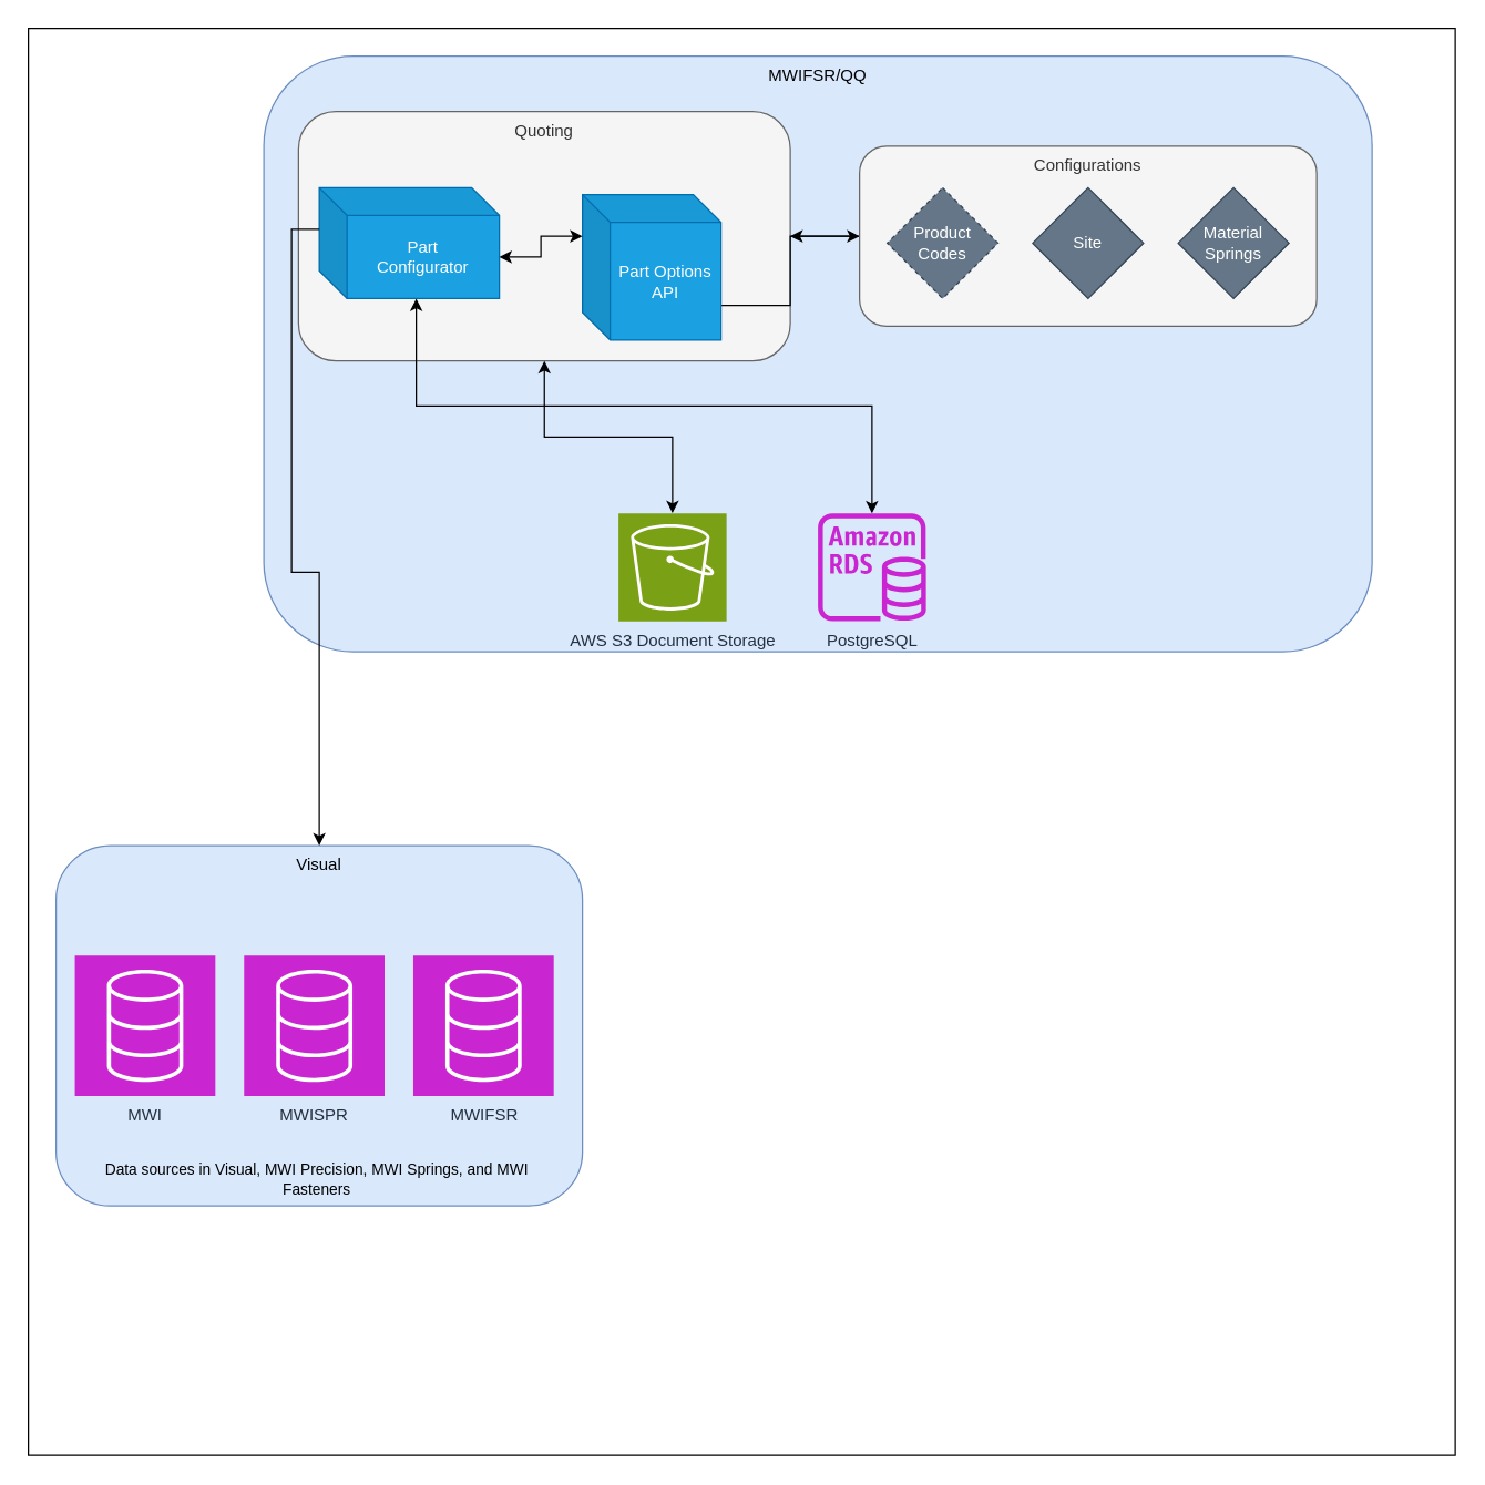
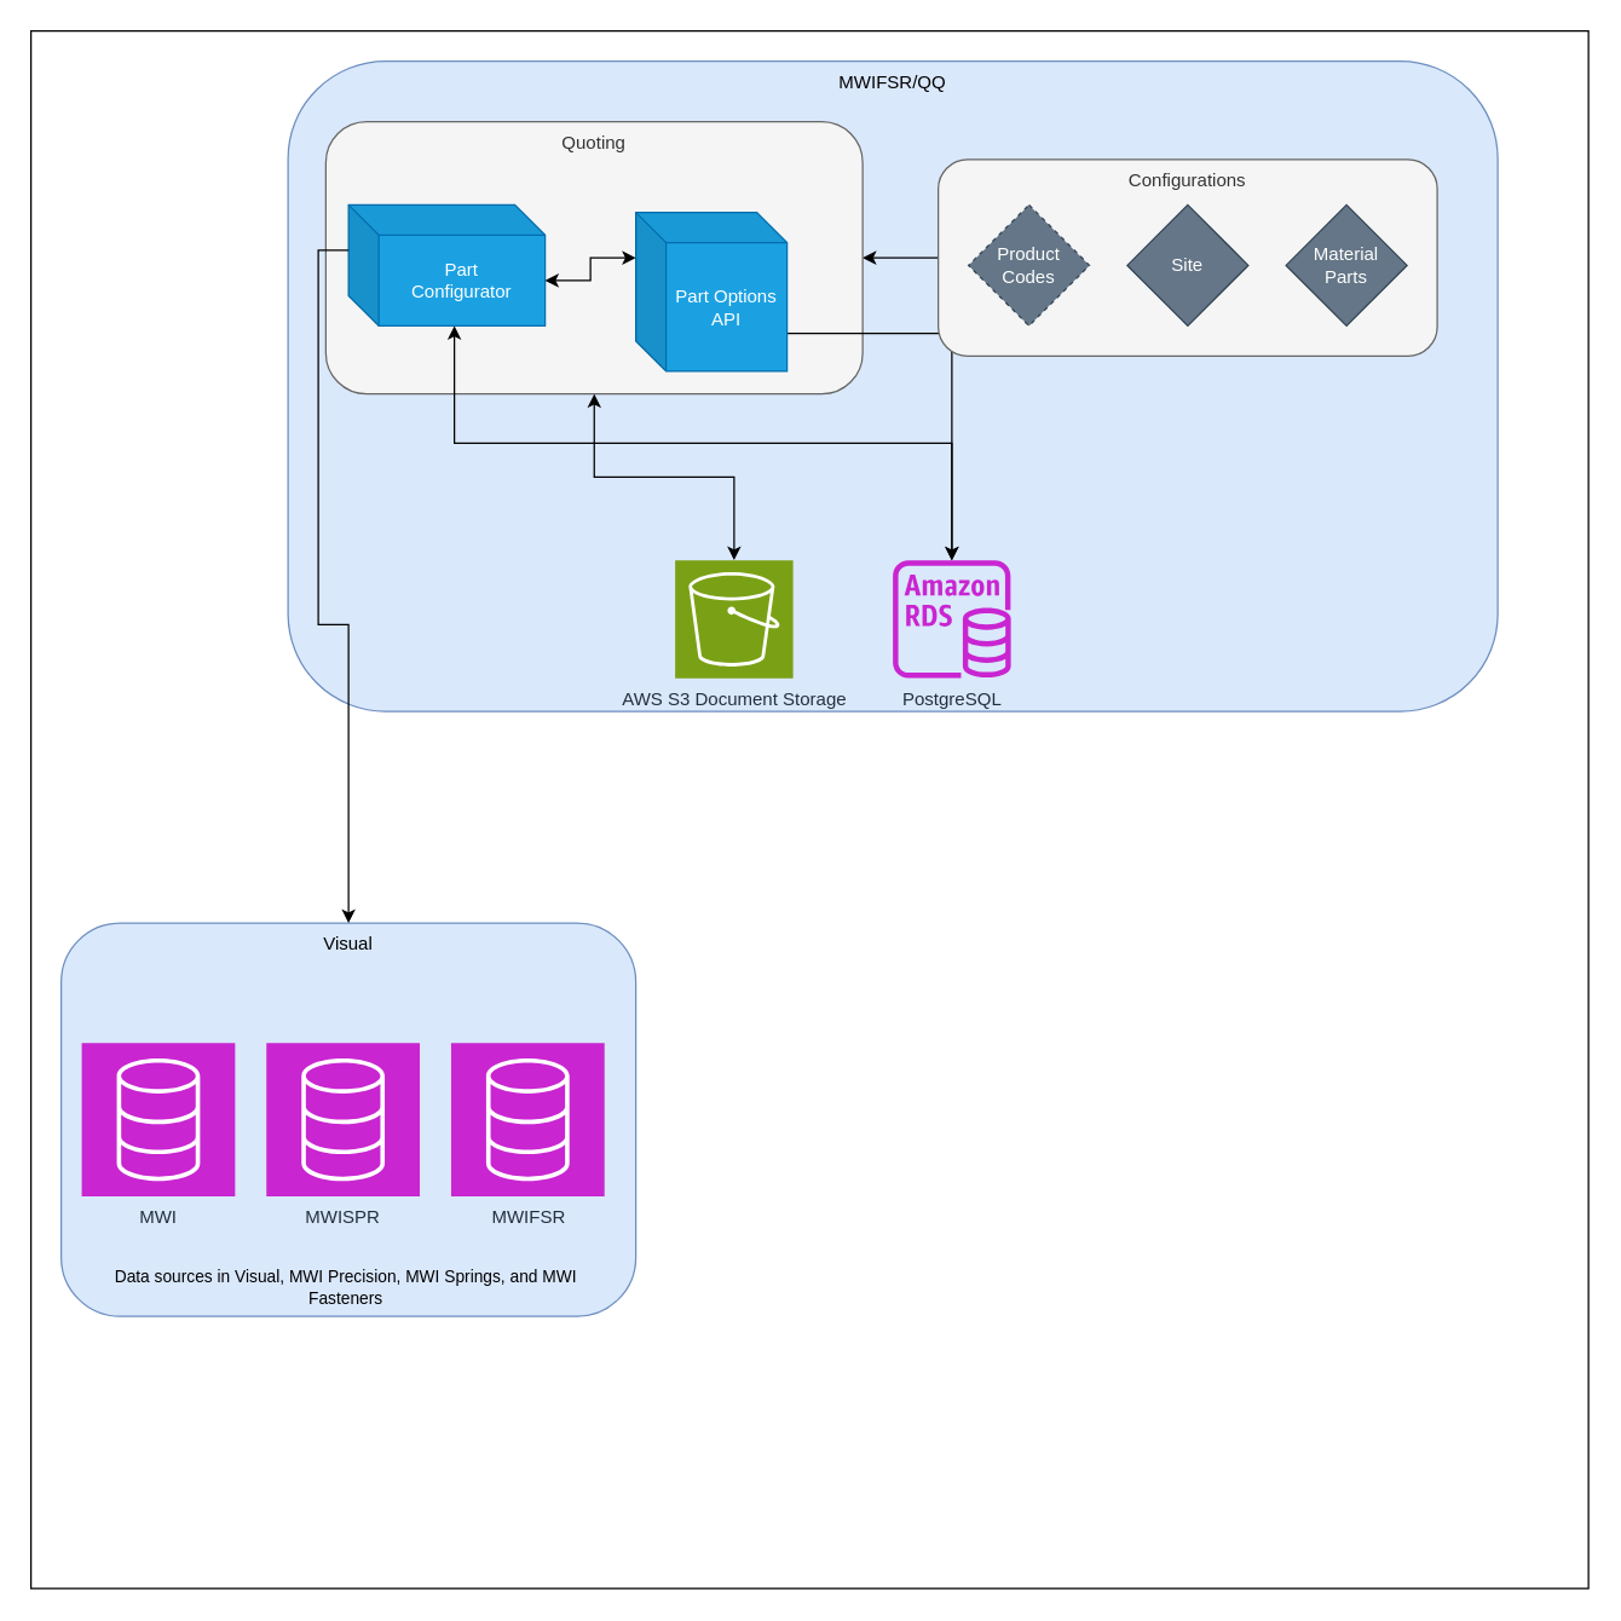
  <mxCell id="0" />
  <mxCell id="1" parent="0" />
  <mxCell id="2" value="" style="whiteSpace=wrap;html=1;aspect=fixed;" parent="1" vertex="1"><mxGeometry x="20" y="20" width="1030" height="1030" as="geometry" /></mxCell>
  <mxCell id="3" value="" style="group" parent="1" vertex="1" connectable="0"><mxGeometry x="40" y="610" width="380" height="260" as="geometry" /></mxCell>
  <mxCell id="4" value="Visual" style="rounded=1;whiteSpace=wrap;html=1;fillColor=#dae8fc;strokeColor=#6c8ebf;verticalAlign=top;" parent="3" vertex="1"><mxGeometry width="380" height="260" as="geometry" /></mxCell>
  <mxCell id="5" value="MWI" style="sketch=0;points=[[0,0,0],[0.25,0,0],[0.5,0,0],[0.75,0,0],[1,0,0],[0,1,0],[0.25,1,0],[0.5,1,0],[0.75,1,0],[1,1,0],[0,0.25,0],[0,0.5,0],[0,0.75,0],[1,0.25,0],[1,0.5,0],[1,0.75,0]];outlineConnect=0;fontColor=#232F3E;fillColor=#C925D1;strokeColor=#ffffff;dashed=0;verticalLabelPosition=bottom;verticalAlign=top;align=center;html=1;fontSize=12;fontStyle=0;aspect=fixed;shape=mxgraph.aws4.resourceIcon;resIcon=mxgraph.aws4.database;" parent="3" vertex="1"><mxGeometry x="13.571" y="79.3" width="101.4" height="101.4" as="geometry" /></mxCell>
  <mxCell id="6" value="MWISPR" style="sketch=0;points=[[0,0,0],[0.25,0,0],[0.5,0,0],[0.75,0,0],[1,0,0],[0,1,0],[0.25,1,0],[0.5,1,0],[0.75,1,0],[1,1,0],[0,0.25,0],[0,0.5,0],[0,0.75,0],[1,0.25,0],[1,0.5,0],[1,0.75,0]];outlineConnect=0;fontColor=#232F3E;fillColor=#C925D1;strokeColor=#ffffff;dashed=0;verticalLabelPosition=bottom;verticalAlign=top;align=center;html=1;fontSize=12;fontStyle=0;aspect=fixed;shape=mxgraph.aws4.resourceIcon;resIcon=mxgraph.aws4.database;" parent="3" vertex="1"><mxGeometry x="135.714" y="79.3" width="101.4" height="101.4" as="geometry" /></mxCell>
  <mxCell id="7" value="MWIFSR" style="sketch=0;points=[[0,0,0],[0.25,0,0],[0.5,0,0],[0.75,0,0],[1,0,0],[0,1,0],[0.25,1,0],[0.5,1,0],[0.75,1,0],[1,1,0],[0,0.25,0],[0,0.5,0],[0,0.75,0],[1,0.25,0],[1,0.5,0],[1,0.75,0]];outlineConnect=0;fontColor=#232F3E;fillColor=#C925D1;strokeColor=#ffffff;dashed=0;verticalLabelPosition=bottom;verticalAlign=top;align=center;html=1;fontSize=12;fontStyle=0;aspect=fixed;shape=mxgraph.aws4.resourceIcon;resIcon=mxgraph.aws4.database;" parent="3" vertex="1"><mxGeometry x="257.857" y="79.3" width="101.4" height="101.4" as="geometry" /></mxCell>
  <mxCell id="8" value="Data sources in Visual, MWI Precision, MWI Springs, and MWI Fasteners" style="text;html=1;align=center;verticalAlign=middle;whiteSpace=wrap;rounded=0;fontSize=11;" parent="3" vertex="1"><mxGeometry x="12.214" y="221" width="352.857" height="39" as="geometry" /></mxCell>
  <mxCell id="9" value="" style="group" parent="1" vertex="1" connectable="0"><mxGeometry x="190" y="40" width="800" height="430" as="geometry" /></mxCell>
  <mxCell id="10" value="MWIFSR/QQ" style="rounded=1;whiteSpace=wrap;html=1;fillColor=#dae8fc;strokeColor=#6c8ebf;verticalAlign=top;" parent="9" vertex="1"><mxGeometry width="800" height="430" as="geometry" /></mxCell>
  <mxCell id="11" style="edgeStyle=orthogonalEdgeStyle;rounded=0;orthogonalLoop=1;jettySize=auto;html=1;exitX=1;exitY=0.5;exitDx=0;exitDy=0;entryX=0;entryY=0.5;entryDx=0;entryDy=0;startArrow=classic;startFill=1;endArrow=none;endFill=0;" edge="1" parent="9" source="12" target="22"><mxGeometry relative="1" as="geometry" /></mxCell>
  <mxCell id="12" value="Quoting" style="rounded=1;whiteSpace=wrap;html=1;verticalAlign=top;fillColor=#f5f5f5;strokeColor=#666666;fontColor=#333333;" parent="9" vertex="1"><mxGeometry x="25" y="40" width="355" height="180" as="geometry" /></mxCell>
  <mxCell id="13" style="edgeStyle=orthogonalEdgeStyle;rounded=0;orthogonalLoop=1;jettySize=auto;html=1;exitX=0;exitY=0;exitDx=70;exitDy=80;exitPerimeter=0;startArrow=classic;startFill=1;" parent="9" source="14" target="16" edge="1"><mxGeometry relative="1" as="geometry" /></mxCell>
  <mxCell id="14" value="Part&lt;div&gt;Configurator&lt;/div&gt;" style="shape=cube;whiteSpace=wrap;html=1;boundedLbl=1;backgroundOutline=1;darkOpacity=0.05;darkOpacity2=0.1;fillColor=#1ba1e2;strokeColor=#006EAF;fontColor=#ffffff;" parent="9" vertex="1"><mxGeometry x="40" y="95" width="130" height="80" as="geometry" /></mxCell>
  <mxCell id="15" value="AWS S3 Document Storage" style="sketch=0;points=[[0,0,0],[0.25,0,0],[0.5,0,0],[0.75,0,0],[1,0,0],[0,1,0],[0.25,1,0],[0.5,1,0],[0.75,1,0],[1,1,0],[0,0.25,0],[0,0.5,0],[0,0.75,0],[1,0.25,0],[1,0.5,0],[1,0.75,0]];outlineConnect=0;fontColor=#232F3E;fillColor=#7AA116;strokeColor=#ffffff;dashed=0;verticalLabelPosition=bottom;verticalAlign=top;align=center;html=1;fontSize=12;fontStyle=0;aspect=fixed;shape=mxgraph.aws4.resourceIcon;resIcon=mxgraph.aws4.s3;" parent="9" vertex="1"><mxGeometry x="256" y="330" width="78" height="78" as="geometry" /></mxCell>
  <mxCell id="16" value="PostgreSQL" style="sketch=0;outlineConnect=0;fontColor=#232F3E;gradientColor=none;fillColor=#C925D1;strokeColor=none;dashed=0;verticalLabelPosition=bottom;verticalAlign=top;align=center;html=1;fontSize=12;fontStyle=0;aspect=fixed;pointerEvents=1;shape=mxgraph.aws4.rds_instance;" parent="9" vertex="1"><mxGeometry x="400" y="330" width="78" height="78" as="geometry" /></mxCell>
- <mxCell id="17" style="edgeStyle=orthogonalEdgeStyle;rounded=0;orthogonalLoop=1;jettySize=auto;html=1;exitX=0;exitY=0;exitDx=75;exitDy=80;exitPerimeter=0;startArrow=classic;startFill=1;" parent="9" source="18" target="22" edge="1"><mxGeometry relative="1" as="geometry" /></mxCell>
+ <mxCell id="17" style="edgeStyle=orthogonalEdgeStyle;rounded=0;orthogonalLoop=1;jettySize=auto;html=1;exitX=0;exitY=0;exitDx=75;exitDy=80;exitPerimeter=0;startArrow=classic;startFill=1;" parent="9" source="18" target="16" edge="1"><mxGeometry relative="1" as="geometry" /></mxCell>
  <mxCell id="18" value="Part Options API" style="shape=cube;whiteSpace=wrap;html=1;boundedLbl=1;backgroundOutline=1;darkOpacity=0.05;darkOpacity2=0.1;fillColor=#1ba1e2;strokeColor=#006EAF;fontColor=#ffffff;" parent="9" vertex="1"><mxGeometry x="230" y="100" width="100" height="105" as="geometry" /></mxCell>
  <mxCell id="19" style="edgeStyle=orthogonalEdgeStyle;rounded=0;orthogonalLoop=1;jettySize=auto;html=1;exitX=0;exitY=0;exitDx=130;exitDy=50;exitPerimeter=0;entryX=0;entryY=0;entryDx=0;entryDy=30;entryPerimeter=0;startArrow=classic;startFill=1;" parent="9" source="14" target="18" edge="1"><mxGeometry relative="1" as="geometry" /></mxCell>
  <mxCell id="20" style="edgeStyle=orthogonalEdgeStyle;rounded=0;orthogonalLoop=1;jettySize=auto;html=1;exitX=0.5;exitY=1;exitDx=0;exitDy=0;entryX=0.5;entryY=0;entryDx=0;entryDy=0;entryPerimeter=0;startArrow=classic;startFill=1;" parent="9" source="12" target="15" edge="1"><mxGeometry relative="1" as="geometry" /></mxCell>
  <mxCell id="21" value="" style="group" vertex="1" connectable="0" parent="9"><mxGeometry x="430" y="65" width="330" height="130" as="geometry" /></mxCell>
  <mxCell id="22" value="Configurations" style="rounded=1;whiteSpace=wrap;html=1;fillColor=#f5f5f5;strokeColor=#666666;verticalAlign=top;fontColor=#333333;" vertex="1" parent="21"><mxGeometry width="330" height="130" as="geometry" /></mxCell>
  <mxCell id="23" value="Product&lt;div&gt;Codes&lt;/div&gt;" style="rhombus;whiteSpace=wrap;html=1;fillColor=#647687;fontColor=#ffffff;strokeColor=#314354;dashed=1;" parent="21" vertex="1"><mxGeometry x="20" y="30" width="80" height="80" as="geometry" /></mxCell>
  <mxCell id="24" value="Site" style="rhombus;whiteSpace=wrap;html=1;fillColor=#647687;fontColor=#ffffff;strokeColor=#314354;" parent="21" vertex="1"><mxGeometry x="125" y="30" width="80" height="80" as="geometry" /></mxCell>
- <mxCell id="25" value="Material&lt;div&gt;Springs&lt;/div&gt;" style="rhombus;whiteSpace=wrap;html=1;fillColor=#647687;fontColor=#ffffff;strokeColor=#314354;" parent="21" vertex="1"><mxGeometry x="230" y="30" width="80" height="80" as="geometry" /></mxCell>
+ <mxCell id="25" value="Material&lt;div&gt;Parts&lt;/div&gt;" style="rhombus;whiteSpace=wrap;html=1;fillColor=#647687;fontColor=#ffffff;strokeColor=#314354;" parent="21" vertex="1"><mxGeometry x="230" y="30" width="80" height="80" as="geometry" /></mxCell>
  <mxCell id="26" style="edgeStyle=orthogonalEdgeStyle;rounded=0;orthogonalLoop=1;jettySize=auto;html=1;exitX=0;exitY=0;exitDx=0;exitDy=30;exitPerimeter=0;entryX=0.5;entryY=0;entryDx=0;entryDy=0;" edge="1" parent="1" source="14" target="4"><mxGeometry relative="1" as="geometry" /></mxCell>
